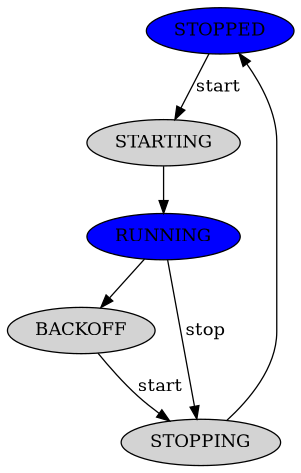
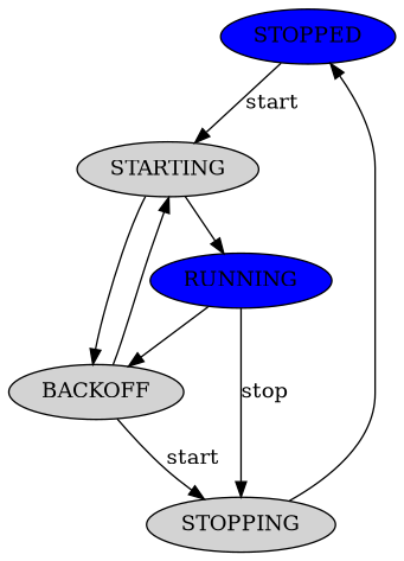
  digraph {
    node [style=filled]
    STOPPED [fillcolor=blue]
    STARTING
    RUNNING [fillcolor=blue]
    BACKOFF
    STOPPING
    STOPPED -> STARTING [label=start]
    STARTING -> RUNNING
+   STARTING -> BACKOFF
    RUNNING -> BACKOFF
    RUNNING -> STOPPING [label=stop]
+   BACKOFF -> STARTING
    BACKOFF -> STOPPING [label=start]
    STOPPING -> STOPPED
  }
